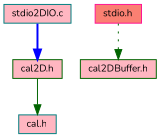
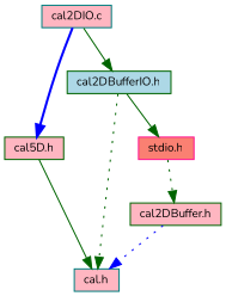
  digraph {
    fontname=Nunito
    node [color=darkgreen fillcolor=lightpink fontname=Nunito fontsize=10 shape=record style=filled]
    edge [color=darkgreen fontname=Nunito fontsize=10 labelfontname=Helvetica labelfontsize=10 style=solid]
-   n1 [color=teal fontcolor=black height=0.2 label="stdio2DIO.c" width=0.4]
-   n2 [height=0.2 label="cal2D.h" width=0.4]
+   n1 [color=teal fontcolor=black height=0.2 label="cal2DIO.c" width=0.4]
+   n2 [height=0.2 label="cal5D.h" width=0.4]
+   n3 [fillcolor=lightblue height=0.2 label="cal2DBufferIO.h" width=0.4]
    n4 [color=teal height=0.2 label="cal.h" width=0.4]
    n5 [height=0.2 label="cal2DBuffer.h" width=0.4]
    n6 [color=deeppink fillcolor=salmon height=0.2 label="stdio.h" width=0.4]
    n1 -> n2 [color=blue style=bold]
+   n1 -> n3
    n2 -> n4
+   n3 -> n4 [style=dotted]
+   n3 -> n6
+   n5 -> n4 [color=blue style=dotted]
    n6 -> n5 [style=dotted]
  }
